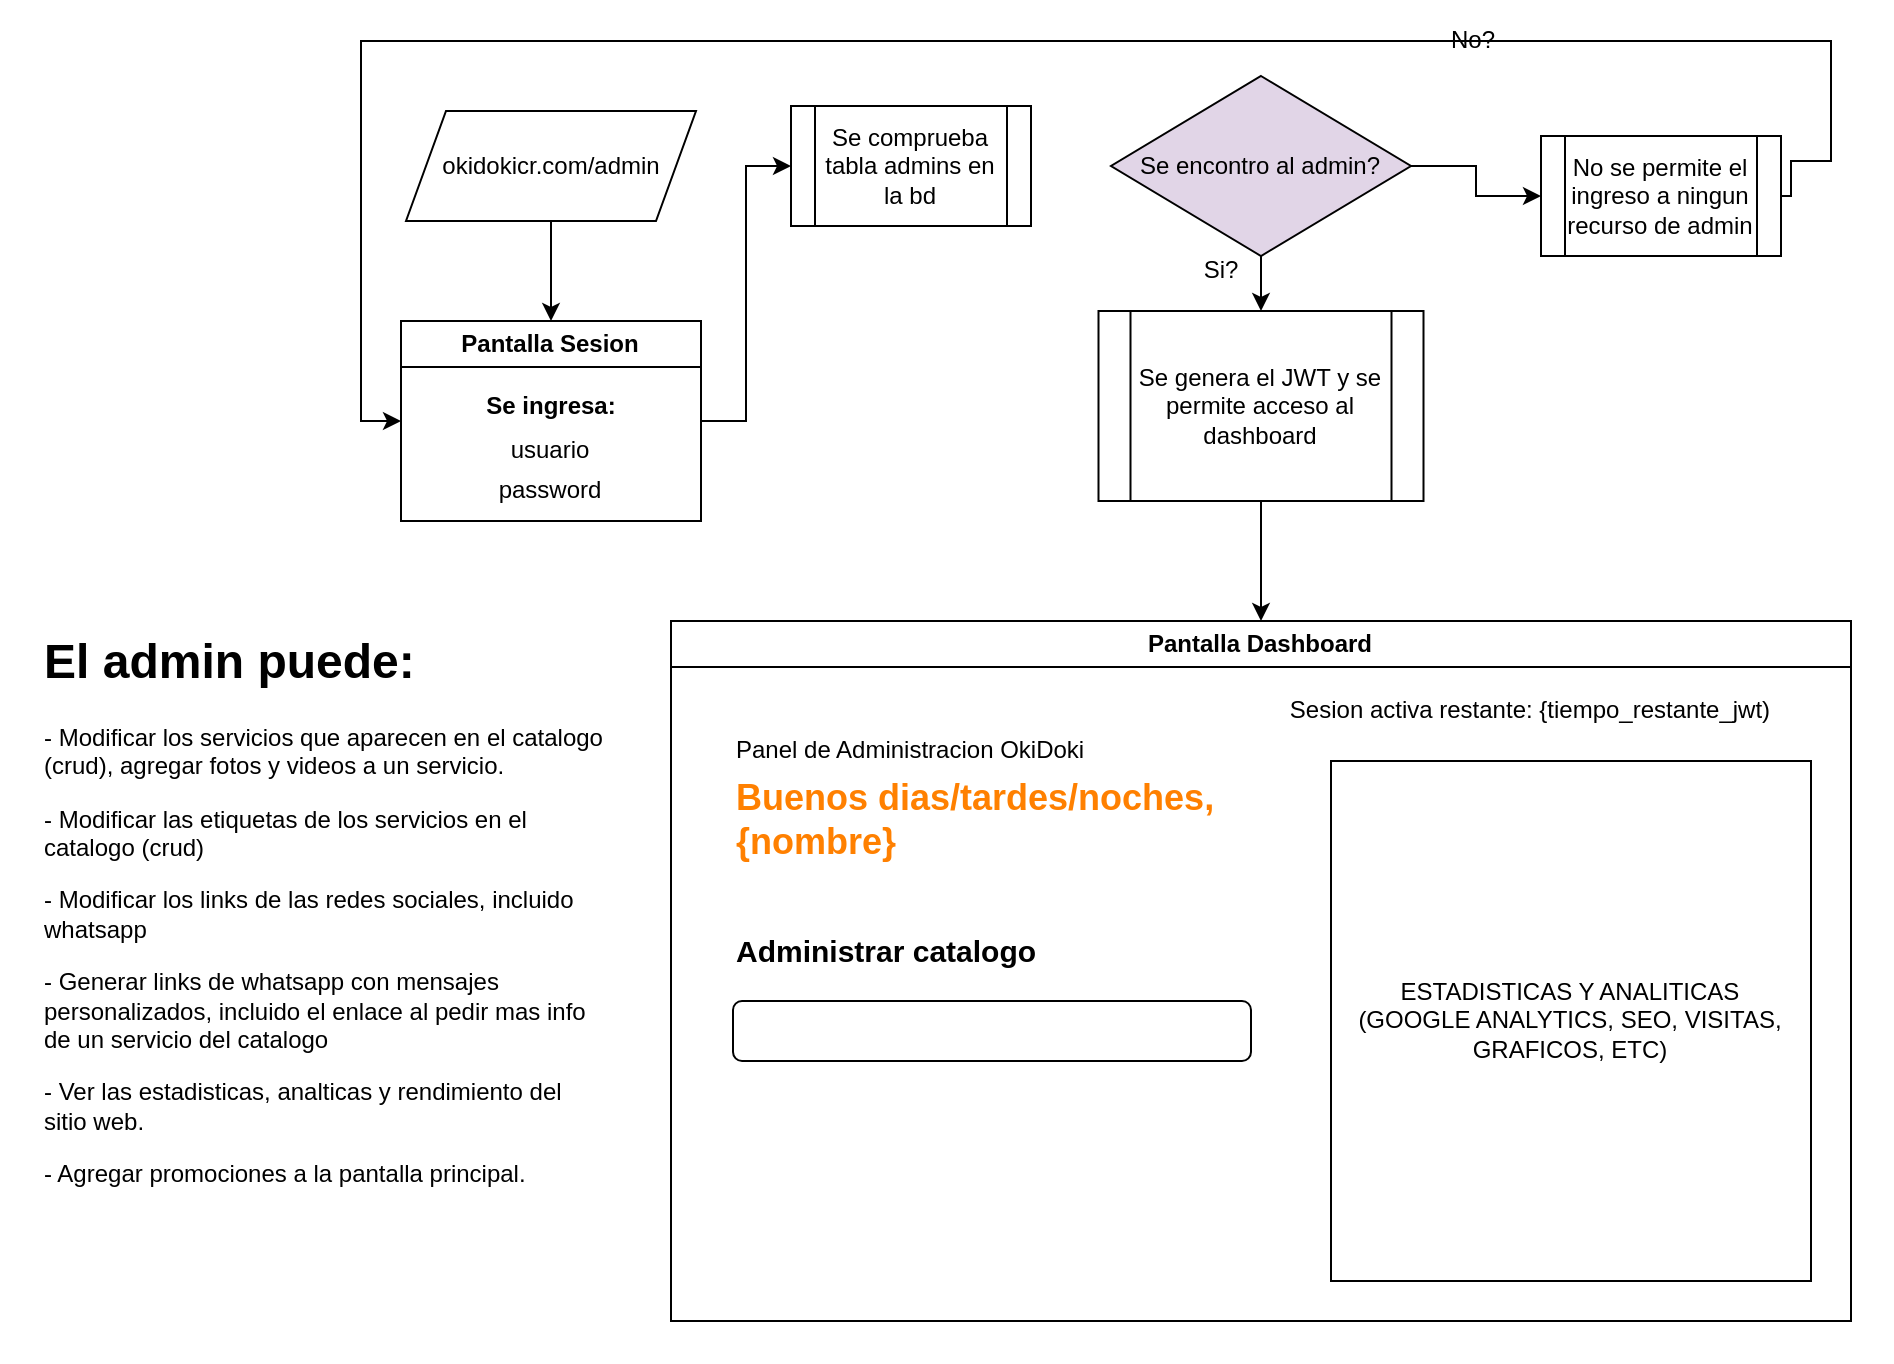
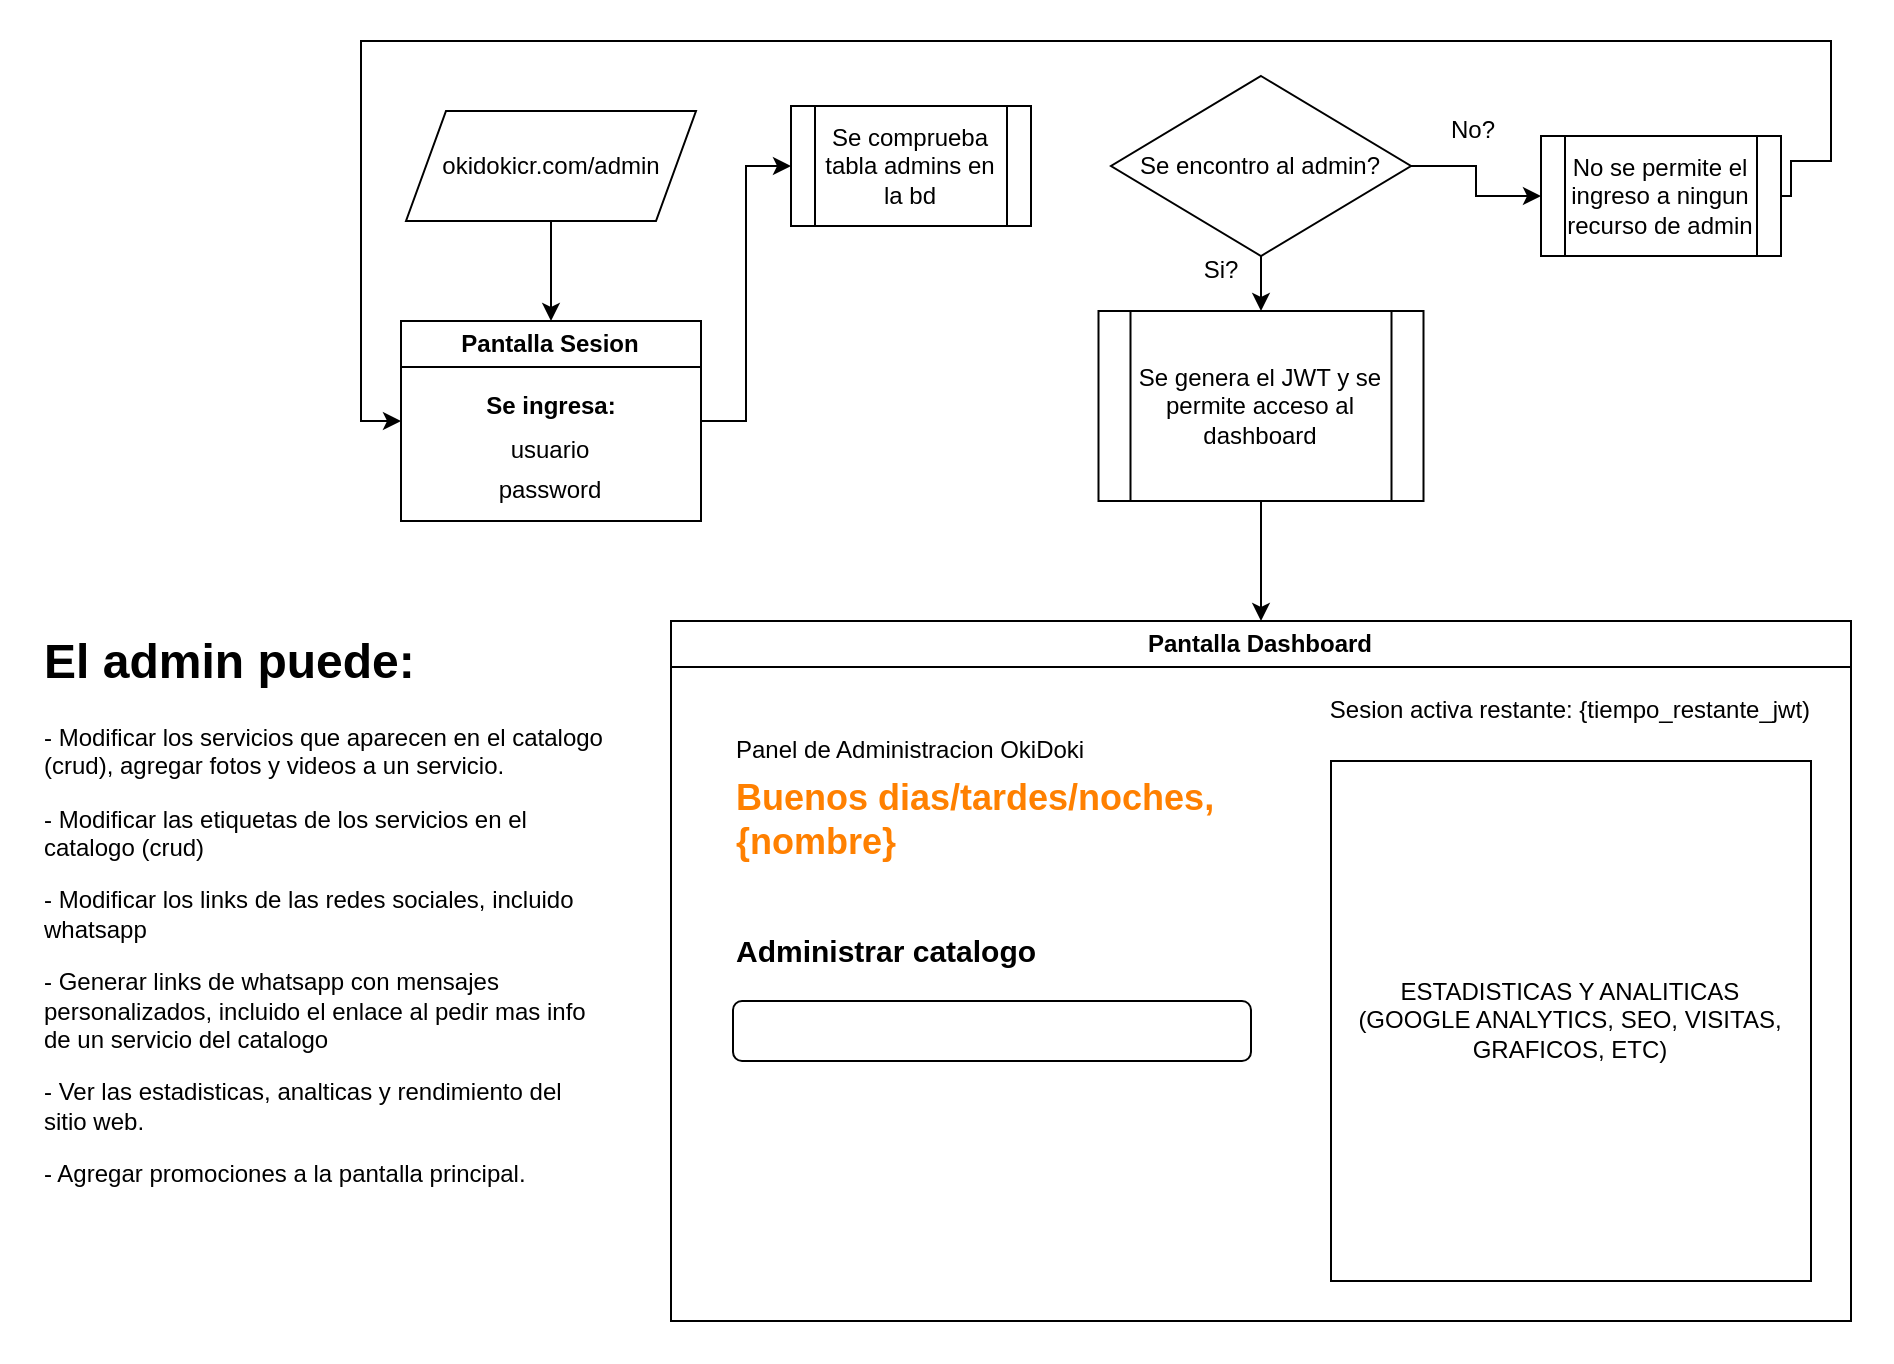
  <mxCell id="0" />
  <mxCell id="1" parent="0" />
  <mxCell id="2" style="edgeStyle=orthogonalEdgeStyle;rounded=0;orthogonalLoop=1;jettySize=auto;html=1;exitX=0.5;exitY=1;exitDx=0;exitDy=0;entryX=0.5;entryY=0;entryDx=0;entryDy=0;" edge="1" parent="1"><mxGeometry relative="1" as="geometry"><mxPoint x="275" y="110" as="sourcePoint" /><mxPoint x="275" y="160" as="targetPoint" /></mxGeometry></mxCell>
  <mxCell id="3" style="edgeStyle=orthogonalEdgeStyle;rounded=0;orthogonalLoop=1;jettySize=auto;html=1;exitX=1;exitY=0.5;exitDx=0;exitDy=0;entryX=0;entryY=0.5;entryDx=0;entryDy=0;" edge="1" parent="1" source="4" target="8"><mxGeometry relative="1" as="geometry" /></mxCell>
  <mxCell id="4" value="Pantalla Sesion" style="swimlane;whiteSpace=wrap;html=1;" vertex="1" parent="1"><mxGeometry x="200" y="160" width="150" height="100" as="geometry" /></mxCell>
  <mxCell id="5" value="usuario" style="text;html=1;align=center;verticalAlign=middle;whiteSpace=wrap;rounded=0;" vertex="1" parent="4"><mxGeometry x="45" y="50" width="60" height="30" as="geometry" /></mxCell>
  <mxCell id="6" value="password" style="text;html=1;align=center;verticalAlign=middle;whiteSpace=wrap;rounded=0;" vertex="1" parent="4"><mxGeometry x="45" y="70" width="60" height="30" as="geometry" /></mxCell>
  <mxCell id="7" value="&lt;b&gt;Se ingresa:&lt;/b&gt;" style="text;html=1;align=center;verticalAlign=middle;resizable=0;points=[];autosize=1;strokeColor=none;fillColor=none;" vertex="1" parent="4"><mxGeometry x="30" y="28" width="90" height="30" as="geometry" /></mxCell>
  <mxCell id="8" value="Se comprueba tabla admins en la bd" style="shape=process;whiteSpace=wrap;html=1;backgroundOutline=1;" vertex="1" parent="1"><mxGeometry x="395" y="52.5" width="120" height="60" as="geometry" /></mxCell>
  <mxCell id="9" style="edgeStyle=orthogonalEdgeStyle;rounded=0;orthogonalLoop=1;jettySize=auto;html=1;exitX=0.5;exitY=1;exitDx=0;exitDy=0;entryX=0.5;entryY=0;entryDx=0;entryDy=0;" edge="1" parent="1" source="11" target="24"><mxGeometry relative="1" as="geometry" /></mxCell>
  <mxCell id="10" style="edgeStyle=orthogonalEdgeStyle;rounded=0;orthogonalLoop=1;jettySize=auto;html=1;exitX=1;exitY=0.5;exitDx=0;exitDy=0;entryX=0;entryY=0.5;entryDx=0;entryDy=0;" edge="1" parent="1" source="11" target="22"><mxGeometry relative="1" as="geometry" /></mxCell>
- <mxCell id="11" value="Se encontro al admin?" style="rhombus;whiteSpace=wrap;html=1;fillColor=#e1d5e7;" vertex="1" parent="1"><mxGeometry x="555" y="37.5" width="150" height="90" as="geometry" /></mxCell>
+ <mxCell id="11" value="Se encontro al admin?" style="rhombus;whiteSpace=wrap;html=1;" vertex="1" parent="1"><mxGeometry x="555" y="37.5" width="150" height="90" as="geometry" /></mxCell>
  <mxCell id="12" value="Pantalla Dashboard" style="swimlane;whiteSpace=wrap;html=1;" vertex="1" parent="1"><mxGeometry x="335" y="310" width="590" height="350" as="geometry" /></mxCell>
  <mxCell id="13" value="ESTADISTICAS Y ANALITICAS&lt;div&gt;(GOOGLE ANALYTICS, SEO, VISITAS, GRAFICOS, ETC)&lt;/div&gt;" style="rounded=0;whiteSpace=wrap;html=1;" vertex="1" parent="12"><mxGeometry x="330" y="70" width="240" height="260" as="geometry" /></mxCell>
  <mxCell id="14" value="&lt;font style=&quot;font-size: 18px; color: rgb(255, 128, 0);&quot;&gt;&lt;b&gt;Buenos dias/tardes/noches, {nombre}&lt;/b&gt;&lt;/font&gt;" style="text;html=1;align=left;verticalAlign=middle;whiteSpace=wrap;rounded=0;" vertex="1" parent="12"><mxGeometry x="31.25" y="70" width="248.75" height="60" as="geometry" /></mxCell>
  <mxCell id="15" value="Panel de Administracion OkiDoki" style="text;html=1;align=left;verticalAlign=middle;whiteSpace=wrap;rounded=0;" vertex="1" parent="12"><mxGeometry x="31.25" y="50" width="238.75" height="30" as="geometry" /></mxCell>
- <mxCell id="16" value="Sesion activa restante: {tiempo_restante_jwt)" style="text;html=1;align=center;verticalAlign=middle;whiteSpace=wrap;rounded=0;" vertex="1" parent="12"><mxGeometry x="300" y="30" width="260" height="30" as="geometry" /></mxCell>
+ <mxCell id="16" value="Sesion activa restante: {tiempo_restante_jwt)" style="text;html=1;align=center;verticalAlign=middle;whiteSpace=wrap;rounded=0;" vertex="1" parent="12"><mxGeometry x="320" y="30" width="260" height="30" as="geometry" /></mxCell>
  <mxCell id="17" value="&lt;b&gt;&lt;font style=&quot;font-size: 15px;&quot; face=&quot;Helvetica&quot;&gt;Administrar catalogo&lt;/font&gt;&lt;/b&gt;" style="text;html=1;align=left;verticalAlign=middle;whiteSpace=wrap;rounded=0;" vertex="1" parent="12"><mxGeometry x="31.25" y="150" width="258.75" height="30" as="geometry" /></mxCell>
  <mxCell id="18" value="" style="rounded=1;whiteSpace=wrap;html=1;" vertex="1" parent="12"><mxGeometry x="31" y="190" width="259" height="30" as="geometry" /></mxCell>
  <mxCell id="19" value="Si?" style="text;html=1;align=center;verticalAlign=middle;resizable=0;points=[];autosize=1;strokeColor=none;fillColor=none;" vertex="1" parent="1"><mxGeometry x="590" y="120" width="40" height="30" as="geometry" /></mxCell>
- <mxCell id="20" value="No?" style="text;html=1;align=center;verticalAlign=middle;resizable=0;points=[];autosize=1;strokeColor=none;fillColor=none;" vertex="1" parent="1"><mxGeometry x="711.25" y="5" width="50" height="30" as="geometry" /></mxCell>
+ <mxCell id="20" value="No?" style="text;html=1;align=center;verticalAlign=middle;resizable=0;points=[];autosize=1;strokeColor=none;fillColor=none;" vertex="1" parent="1"><mxGeometry x="711.25" y="50" width="50" height="30" as="geometry" /></mxCell>
  <mxCell id="21" style="edgeStyle=orthogonalEdgeStyle;rounded=0;orthogonalLoop=1;jettySize=auto;html=1;exitX=1;exitY=0.5;exitDx=0;exitDy=0;entryX=0;entryY=0.5;entryDx=0;entryDy=0;" edge="1" parent="1" source="22" target="4"><mxGeometry relative="1" as="geometry"><mxPoint x="865" y="79.667" as="targetPoint" /><Array as="points"><mxPoint x="895" y="80" /><mxPoint x="915" y="80" /><mxPoint x="915" y="20" /><mxPoint x="180" y="20" /><mxPoint x="180" y="210" /></Array></mxGeometry></mxCell>
  <mxCell id="22" value="No se permite el ingreso a ningun recurso de admin" style="shape=process;whiteSpace=wrap;html=1;backgroundOutline=1;" vertex="1" parent="1"><mxGeometry x="770" y="67.5" width="120" height="60" as="geometry" /></mxCell>
  <mxCell id="23" style="edgeStyle=orthogonalEdgeStyle;rounded=0;orthogonalLoop=1;jettySize=auto;html=1;exitX=0.5;exitY=1;exitDx=0;exitDy=0;entryX=0.5;entryY=0;entryDx=0;entryDy=0;" edge="1" parent="1" source="24" target="12"><mxGeometry relative="1" as="geometry" /></mxCell>
  <mxCell id="24" value="Se genera el JWT y se permite acceso al dashboard" style="shape=process;whiteSpace=wrap;html=1;backgroundOutline=1;" vertex="1" parent="1"><mxGeometry x="548.75" y="155" width="162.5" height="95" as="geometry" /></mxCell>
  <mxCell id="25" value="okidokicr.com/admin" style="shape=parallelogram;perimeter=parallelogramPerimeter;whiteSpace=wrap;html=1;fixedSize=1;" vertex="1" parent="1"><mxGeometry x="202.5" y="55" width="145" height="55" as="geometry" /></mxCell>
  <mxCell id="26" value="&lt;h1 style=&quot;margin-top: 0px;&quot;&gt;El admin puede:&lt;/h1&gt;&lt;p&gt;- Modificar los servicios que aparecen en el catalogo (crud), agregar fotos y videos a un servicio.&lt;/p&gt;&lt;p&gt;- Modificar las etiquetas de los servicios en el catalogo (crud)&lt;/p&gt;&lt;p&gt;- Modificar los links de las redes sociales, incluido whatsapp&lt;/p&gt;&lt;p&gt;- Generar links de whatsapp con mensajes personalizados, incluido el enlace al pedir mas info de un servicio del catalogo&lt;/p&gt;&lt;p&gt;- Ver las estadisticas, analticas y rendimiento del sitio web.&lt;/p&gt;&lt;p&gt;- Agregar promociones a la pantalla principal.&lt;/p&gt;" style="text;html=1;whiteSpace=wrap;overflow=hidden;rounded=0;" vertex="1" parent="1"><mxGeometry x="20" y="310" width="285" height="290" as="geometry" /></mxCell>
